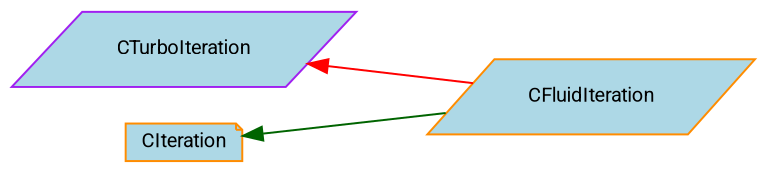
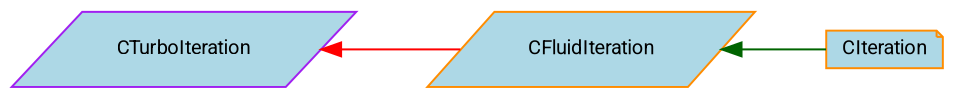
  digraph {
    fontname=Roboto
    rankdir=LR
    node [color=darkorange fillcolor=lightblue fontname=Roboto fontsize=10 shape=parallelogram style=filled]
    edge [dir=back fontname=Roboto fontsize=10 labelfontname=Helvetica labelfontsize=10 style=solid]
    n1 [color=purple fontcolor=black height=0.2 label=CTurboIteration width=0.4]
    n2 [height=0.2 label=CFluidIteration width=0.4]
    n3 [height=0.2 label=CIteration shape=note width=0.4]
    n1 -> n2 [color=red]
-   n3 -> n2 [color=darkgreen]
+   n2 -> n3 [color=darkgreen]
  }
